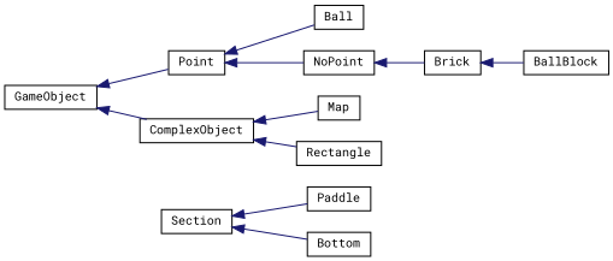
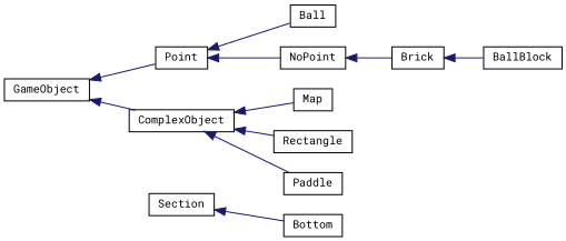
  digraph {
    fontname="Roboto Mono"
    rankdir=LR
    node [color=black fillcolor=white fontname="Roboto Mono" fontsize=10 shape=record style=filled]
    edge [color=midnightblue dir=back fontname="Roboto Mono" fontsize=10 labelfontname=Helvetica labelfontsize=10 style=solid]
    n1 [height=0.2 label=GameObject width=0.4]
    n2 [height=0.2 label=ComplexObject width=0.4]
    n3 [height=0.2 label=Point width=0.4]
    n4 [height=0.2 label=Map width=0.4]
    n5 [height=0.2 label=Rectangle width=0.4]
    n6 [height=0.2 label=Ball width=0.4]
    n7 [height=0.2 label=NoPoint width=0.4]
    n8 [height=0.2 label=Section width=0.4]
    n9 [height=0.2 label=Bottom width=0.4]
    n10 [height=0.2 label=Paddle width=0.4]
    n11 [height=0.2 label=Brick width=0.4]
    n12 [height=0.2 label=BallBlock width=0.4]
    n1 -> n2
    n1 -> n3
    n2 -> n4
    n2 -> n5
    n3 -> n6
    n3 -> n7
    n7 -> n11
    n8 -> n9
-   n8 -> n10
+   n2 -> n10
    n11 -> n12
  }
